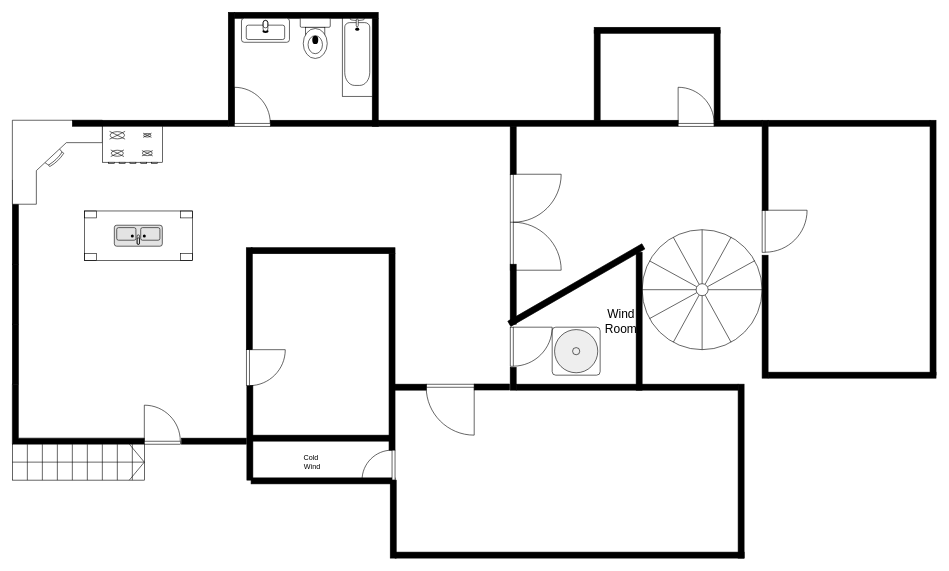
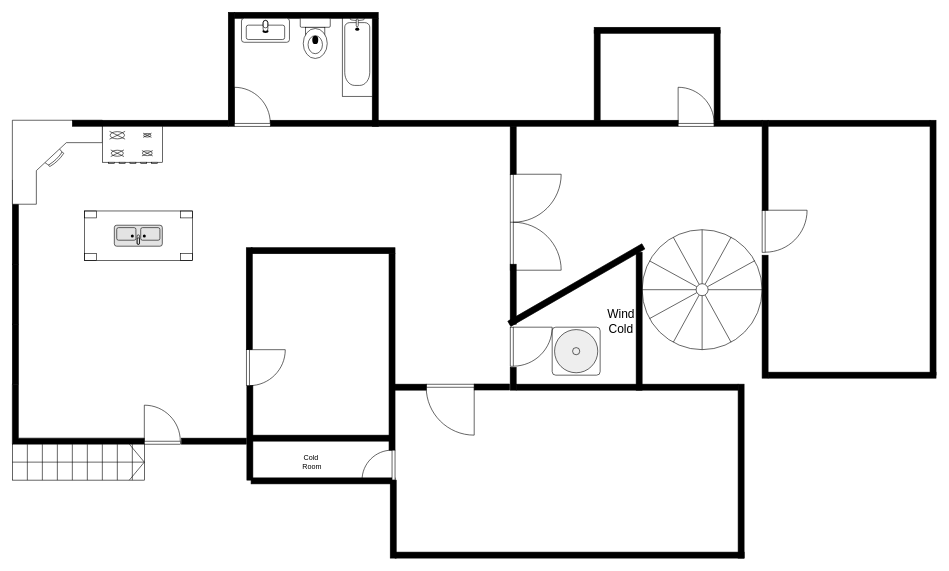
  <mxCell id="0" />
  <mxCell id="1" parent="0" />
  <mxCell id="2" value="" style="verticalLabelPosition=bottom;html=1;verticalAlign=top;align=center;shape=mxgraph.floorplan.wallCorner;fillColor=#000000;direction=north" vertex="1" parent="1"><mxGeometry x="20" y="640" width="220" height="100" as="geometry" /></mxCell>
  <mxCell id="3" value="" style="verticalLabelPosition=bottom;html=1;verticalAlign=top;align=center;shape=mxgraph.floorplan.wall;fillColor=#000000;direction=south;" vertex="1" parent="1"><mxGeometry x="20" y="540" width="10" height="100" as="geometry" /></mxCell>
  <mxCell id="4" value="" style="verticalLabelPosition=bottom;html=1;verticalAlign=top;align=center;shape=mxgraph.floorplan.wall;fillColor=#000000;direction=south;" vertex="1" parent="1"><mxGeometry x="20" y="440" width="10" height="100" as="geometry" /></mxCell>
  <mxCell id="5" value="" style="verticalLabelPosition=bottom;html=1;verticalAlign=top;align=center;shape=mxgraph.floorplan.wall;fillColor=#000000;direction=south;" vertex="1" parent="1"><mxGeometry x="20" y="300" width="10" height="140" as="geometry" /></mxCell>
  <mxCell id="6" value="" style="verticalLabelPosition=bottom;html=1;verticalAlign=top;align=center;shape=mxgraph.floorplan.doorRight;aspect=fixed;direction=west;" vertex="1" parent="1"><mxGeometry x="240" y="676.25" width="60" height="63.75" as="geometry" /></mxCell>
  <mxCell id="7" value="" style="verticalLabelPosition=bottom;html=1;verticalAlign=top;align=center;shape=mxgraph.floorplan.stairs;" vertex="1" parent="1"><mxGeometry x="20" y="740" width="220" height="60" as="geometry" /></mxCell>
  <mxCell id="8" value="" style="verticalLabelPosition=bottom;html=1;verticalAlign=top;align=center;shape=mxgraph.floorplan.desk_corner;fontFamily=Helvetica;fontSize=12;" vertex="1" parent="1"><mxGeometry x="20" y="200" width="150" height="140" as="geometry" /></mxCell>
  <mxCell id="9" value="" style="verticalLabelPosition=bottom;html=1;verticalAlign=top;align=center;shape=mxgraph.floorplan.wall;fillColor=#000000;" vertex="1" parent="1"><mxGeometry x="120" y="200" width="260" height="10" as="geometry" /></mxCell>
  <mxCell id="10" value="" style="verticalLabelPosition=bottom;html=1;verticalAlign=top;align=center;shape=mxgraph.floorplan.wall;fillColor=#000000;direction=south;" vertex="1" parent="1"><mxGeometry x="380" y="20" width="10" height="190" as="geometry" /></mxCell>
  <mxCell id="11" value="" style="verticalLabelPosition=bottom;html=1;verticalAlign=top;align=center;shape=mxgraph.floorplan.wall;fillColor=#000000;" vertex="1" parent="1"><mxGeometry x="390" y="20" width="240" height="10" as="geometry" /></mxCell>
  <mxCell id="12" value="" style="verticalLabelPosition=bottom;html=1;verticalAlign=top;align=center;shape=mxgraph.floorplan.wall;fillColor=#000000;direction=south;" vertex="1" parent="1"><mxGeometry x="620" y="30" width="10" height="180" as="geometry" /></mxCell>
  <mxCell id="13" value="" style="verticalLabelPosition=bottom;html=1;verticalAlign=top;align=center;shape=mxgraph.floorplan.wall;fillColor=#000000;" vertex="1" parent="1"><mxGeometry x="450" y="200" width="180" height="10" as="geometry" /></mxCell>
  <mxCell id="14" value="" style="verticalLabelPosition=bottom;html=1;verticalAlign=top;align=center;shape=mxgraph.floorplan.wall;fillColor=#000000;" vertex="1" parent="1"><mxGeometry x="302" y="730" width="108" height="10" as="geometry" /></mxCell>
  <mxCell id="15" value="" style="verticalLabelPosition=bottom;html=1;verticalAlign=top;align=center;shape=mxgraph.floorplan.doorRight;aspect=fixed;direction=west;" vertex="1" parent="1"><mxGeometry x="390" y="146.25" width="60" height="63.75" as="geometry" /></mxCell>
  <mxCell id="16" value="" style="verticalLabelPosition=bottom;html=1;verticalAlign=top;align=center;shape=mxgraph.floorplan.bathtub;direction=south;" vertex="1" parent="1"><mxGeometry x="570" y="30" width="50" height="130" as="geometry" /></mxCell>
  <mxCell id="17" value="" style="verticalLabelPosition=bottom;html=1;verticalAlign=top;align=center;shape=mxgraph.floorplan.toilet;" vertex="1" parent="1"><mxGeometry x="500" y="30" width="50" height="67" as="geometry" /></mxCell>
  <mxCell id="18" value="" style="verticalLabelPosition=bottom;html=1;verticalAlign=top;align=center;shape=mxgraph.floorplan.sink_2;" vertex="1" parent="1"><mxGeometry x="402" y="30" width="80" height="40" as="geometry" /></mxCell>
  <mxCell id="19" value="" style="verticalLabelPosition=bottom;html=1;verticalAlign=top;align=center;shape=mxgraph.floorplan.range_1;" vertex="1" parent="1"><mxGeometry x="170" y="210" width="100" height="62" as="geometry" /></mxCell>
  <mxCell id="20" value="" style="verticalLabelPosition=bottom;html=1;verticalAlign=top;align=center;shape=mxgraph.floorplan.wall;fillColor=#000000;direction=south;" vertex="1" parent="1"><mxGeometry x="410.01" y="642.5" width="12" height="157.5" as="geometry" /></mxCell>
  <mxCell id="21" value="" style="verticalLabelPosition=bottom;html=1;verticalAlign=top;align=center;shape=mxgraph.floorplan.doorRight;aspect=fixed;direction=north;" vertex="1" parent="1"><mxGeometry x="410.005" y="582.495" width="63.75" height="60" as="geometry" /></mxCell>
  <mxCell id="22" value="" style="verticalLabelPosition=bottom;html=1;verticalAlign=top;align=center;shape=mxgraph.floorplan.wall;fillColor=#000000;direction=south;" vertex="1" parent="1"><mxGeometry x="410" y="412.5" width="10" height="169.99" as="geometry" /></mxCell>
  <mxCell id="23" value="" style="verticalLabelPosition=bottom;html=1;verticalAlign=top;align=center;shape=mxgraph.floorplan.wall;fillColor=#000000;" vertex="1" parent="1"><mxGeometry x="418.01" y="412.5" width="240" height="10" as="geometry" /></mxCell>
  <mxCell id="24" value="" style="verticalLabelPosition=bottom;html=1;verticalAlign=top;align=center;shape=mxgraph.floorplan.wall;fillColor=#000000;direction=south;" vertex="1" parent="1"><mxGeometry x="648.01" y="422.5" width="10" height="327.5" as="geometry" /></mxCell>
  <mxCell id="25" value="" style="verticalLabelPosition=bottom;html=1;verticalAlign=top;align=center;shape=mxgraph.floorplan.wall;fillColor=#000000;" vertex="1" parent="1"><mxGeometry x="418.01" y="732.5" width="240" height="137.5" as="geometry" /></mxCell>
  <mxCell id="26" value="" style="verticalLabelPosition=bottom;html=1;verticalAlign=top;align=center;shape=mxgraph.floorplan.sink_double;fillColor=#E3E3E3;direction=west;" vertex="1" parent="1"><mxGeometry x="190" y="375" width="80" height="35" as="geometry" /></mxCell>
  <mxCell id="27" value="" style="verticalLabelPosition=bottom;html=1;verticalAlign=top;align=center;shape=mxgraph.floorplan.table;fillColor=none;" vertex="1" parent="1"><mxGeometry x="140" y="351.25" width="180" height="82.5" as="geometry" /></mxCell>
  <mxCell id="28" value="" style="verticalLabelPosition=bottom;html=1;verticalAlign=top;align=center;shape=mxgraph.floorplan.wall;fillColor=#000000;" vertex="1" parent="1"><mxGeometry x="630" y="200" width="500" height="10" as="geometry" /></mxCell>
  <mxCell id="29" value="" style="verticalLabelPosition=bottom;html=1;verticalAlign=top;align=center;shape=mxgraph.floorplan.wall;fillColor=#000000;direction=south;" vertex="1" parent="1"><mxGeometry x="850" y="220" height="70" as="geometry" /></mxCell>
  <mxCell id="30" value="" style="verticalLabelPosition=bottom;html=1;verticalAlign=top;align=center;shape=mxgraph.floorplan.doorDouble;aspect=fixed;fillColor=none;direction=north;" vertex="1" parent="1"><mxGeometry x="850" y="290" width="85" height="160" as="geometry" /></mxCell>
  <mxCell id="31" value="" style="verticalLabelPosition=bottom;html=1;verticalAlign=top;align=center;shape=mxgraph.floorplan.doorRight;aspect=fixed;direction=north;" vertex="1" parent="1"><mxGeometry x="850" y="545" width="69.06" height="65" as="geometry" /></mxCell>
  <mxCell id="32" value="" style="verticalLabelPosition=bottom;html=1;verticalAlign=top;align=center;shape=mxgraph.floorplan.doorRight;aspect=fixed;direction=east;" vertex="1" parent="1"><mxGeometry x="710" y="640" width="80" height="84.99" as="geometry" /></mxCell>
  <mxCell id="33" value="" style="verticalLabelPosition=bottom;html=1;verticalAlign=top;align=center;shape=mxgraph.floorplan.water_cooler;fillColor=none;" vertex="1" parent="1"><mxGeometry x="920" y="545" width="80" height="80" as="geometry" /></mxCell>
  <mxCell id="34" value="" style="verticalLabelPosition=bottom;html=1;verticalAlign=top;align=center;shape=mxgraph.floorplan.wall;fillColor=#000000;direction=south;" vertex="1" parent="1"><mxGeometry x="850" y="612" width="10" height="38" as="geometry" /></mxCell>
- <mxCell id="35" value="&lt;font style=&quot;font-size: 20px&quot;&gt;Wind Room&lt;/font&gt;" style="text;html=1;strokeColor=none;fillColor=none;align=center;verticalAlign=middle;whiteSpace=wrap;rounded=0;" vertex="1" parent="1"><mxGeometry x="1000" y="510" width="70" height="50" as="geometry" /></mxCell>
+ <mxCell id="35" value="&lt;font style=&quot;font-size: 20px&quot;&gt;Wind Cold&lt;/font&gt;" style="text;html=1;strokeColor=none;fillColor=none;align=center;verticalAlign=middle;whiteSpace=wrap;rounded=0;" vertex="1" parent="1"><mxGeometry x="1000" y="510" width="70" height="50" as="geometry" /></mxCell>
  <mxCell id="36" value="" style="verticalLabelPosition=bottom;html=1;verticalAlign=top;align=center;shape=mxgraph.floorplan.wall;fillColor=#000000;rotation=-30;" vertex="1" parent="1"><mxGeometry x="831.25" y="469.85" width="258.04" height="10" as="geometry" /></mxCell>
  <mxCell id="37" value="" style="verticalLabelPosition=bottom;html=1;verticalAlign=top;align=center;shape=mxgraph.floorplan.wall;fillColor=#000000;direction=north;" vertex="1" parent="1"><mxGeometry x="1040" y="420" width="50" height="230" as="geometry" /></mxCell>
  <mxCell id="38" value="" style="verticalLabelPosition=bottom;html=1;verticalAlign=top;align=center;shape=mxgraph.floorplan.wall;fillColor=#000000;" vertex="1" parent="1"><mxGeometry x="860" y="640" width="370" height="10" as="geometry" /></mxCell>
  <mxCell id="39" value="" style="verticalLabelPosition=bottom;html=1;verticalAlign=top;align=center;shape=mxgraph.floorplan.spiral_stairs;fillColor=none;" vertex="1" parent="1"><mxGeometry x="1070" y="382.49" width="200" height="200" as="geometry" /></mxCell>
  <mxCell id="40" value="" style="verticalLabelPosition=bottom;html=1;verticalAlign=top;align=center;shape=mxgraph.floorplan.wall;fillColor=#000000;direction=south;" vertex="1" parent="1"><mxGeometry x="850" y="440" width="10" height="100" as="geometry" /></mxCell>
  <mxCell id="41" value="" style="verticalLabelPosition=bottom;html=1;verticalAlign=top;align=center;shape=mxgraph.floorplan.wall;fillColor=#000000;direction=south;" vertex="1" parent="1"><mxGeometry x="850" y="210" width="10" height="80" as="geometry" /></mxCell>
  <mxCell id="42" value="" style="verticalLabelPosition=bottom;html=1;verticalAlign=top;align=center;shape=mxgraph.floorplan.doorRight;aspect=fixed;direction=north;" vertex="1" parent="1"><mxGeometry x="1270" y="350" width="74.38" height="70" as="geometry" /></mxCell>
  <mxCell id="43" value="" style="verticalLabelPosition=bottom;html=1;verticalAlign=top;align=center;shape=mxgraph.floorplan.wall;fillColor=#000000;direction=south;" vertex="1" parent="1"><mxGeometry x="1270" y="200" width="10" height="150" as="geometry" /></mxCell>
  <mxCell id="44" value="" style="verticalLabelPosition=bottom;html=1;verticalAlign=top;align=center;shape=mxgraph.floorplan.wall;fillColor=#000000;" vertex="1" parent="1"><mxGeometry x="658.01" y="920" width="582" height="10" as="geometry" /></mxCell>
  <mxCell id="45" value="" style="verticalLabelPosition=bottom;html=1;verticalAlign=top;align=center;shape=mxgraph.floorplan.wall;fillColor=#000000;direction=south;" vertex="1" parent="1"><mxGeometry x="1230" y="640" width="10" height="290" as="geometry" /></mxCell>
  <mxCell id="46" value="" style="verticalLabelPosition=bottom;html=1;verticalAlign=top;align=center;shape=mxgraph.floorplan.wall;fillColor=#000000;" vertex="1" parent="1"><mxGeometry x="658" y="640" width="52" height="10" as="geometry" /></mxCell>
  <mxCell id="47" value="" style="verticalLabelPosition=bottom;html=1;verticalAlign=top;align=center;shape=mxgraph.floorplan.wall;fillColor=#000000;" vertex="1" parent="1"><mxGeometry x="790" y="613.25" width="59" height="63" as="geometry" /></mxCell>
  <mxCell id="48" value="" style="verticalLabelPosition=bottom;html=1;verticalAlign=top;align=center;shape=mxgraph.floorplan.doorRight;aspect=fixed;direction=west;" vertex="1" parent="1"><mxGeometry x="1130.005" y="146.255" width="60" height="63.75" as="geometry" /></mxCell>
  <mxCell id="49" value="" style="verticalLabelPosition=bottom;html=1;verticalAlign=top;align=center;shape=mxgraph.floorplan.wall;fillColor=#000000;" vertex="1" parent="1"><mxGeometry x="1190" y="200" width="80" height="10" as="geometry" /></mxCell>
  <mxCell id="50" value="" style="verticalLabelPosition=bottom;html=1;verticalAlign=top;align=center;shape=mxgraph.floorplan.wall;fillColor=#000000;" vertex="1" parent="1"><mxGeometry x="420" y="725" width="230" height="10" as="geometry" /></mxCell>
  <mxCell id="51" value="" style="verticalLabelPosition=bottom;html=1;verticalAlign=top;align=center;shape=mxgraph.floorplan.doorRight;aspect=fixed;direction=south;" vertex="1" parent="1"><mxGeometry x="604.88" y="750" width="53.12" height="50" as="geometry" /></mxCell>
  <mxCell id="52" value="" style="verticalLabelPosition=bottom;html=1;verticalAlign=top;align=center;shape=mxgraph.floorplan.wall;fillColor=#000000;direction=south;" vertex="1" parent="1"><mxGeometry x="650" y="800" width="10" height="130" as="geometry" /></mxCell>
  <mxCell id="53" value="" style="verticalLabelPosition=bottom;html=1;verticalAlign=top;align=center;shape=mxgraph.floorplan.wall;fillColor=#000000;" vertex="1" parent="1"><mxGeometry x="990" y="45" width="210" height="10" as="geometry" /></mxCell>
  <mxCell id="54" value="" style="verticalLabelPosition=bottom;html=1;verticalAlign=top;align=center;shape=mxgraph.floorplan.wall;fillColor=#000000;direction=south;" vertex="1" parent="1"><mxGeometry x="1190.01" y="50" width="10" height="150" as="geometry" /></mxCell>
  <mxCell id="55" value="" style="verticalLabelPosition=bottom;html=1;verticalAlign=top;align=center;shape=mxgraph.floorplan.wall;fillColor=#000000;direction=south;" vertex="1" parent="1"><mxGeometry x="1270" y="425" width="10" height="205" as="geometry" /></mxCell>
  <mxCell id="56" value="" style="verticalLabelPosition=bottom;html=1;verticalAlign=top;align=center;shape=mxgraph.floorplan.wall;fillColor=#000000;" vertex="1" parent="1"><mxGeometry x="1280" y="620" width="280" height="10" as="geometry" /></mxCell>
  <mxCell id="57" value="" style="verticalLabelPosition=bottom;html=1;verticalAlign=top;align=center;shape=mxgraph.floorplan.wall;fillColor=#000000;direction=south;" vertex="1" parent="1"><mxGeometry x="1550" y="200" width="10" height="425" as="geometry" /></mxCell>
  <mxCell id="58" value="" style="verticalLabelPosition=bottom;html=1;verticalAlign=top;align=center;shape=mxgraph.floorplan.wall;fillColor=#000000;" vertex="1" parent="1"><mxGeometry x="1280" y="200" width="270" height="10" as="geometry" /></mxCell>
  <mxCell id="59" value="" style="verticalLabelPosition=bottom;html=1;verticalAlign=top;align=center;shape=mxgraph.floorplan.wall;fillColor=#000000;direction=south;" vertex="1" parent="1"><mxGeometry x="990" y="50" width="10" height="150" as="geometry" /></mxCell>
- <mxCell id="60" value="Cold&amp;nbsp;&lt;br&gt;Wind" style="text;html=1;strokeColor=none;fillColor=none;align=center;verticalAlign=middle;whiteSpace=wrap;rounded=0;" vertex="1" parent="1"><mxGeometry x="410.01" y="720" width="220" height="100" as="geometry" /></mxCell>
+ <mxCell id="60" value="Cold&amp;nbsp;&lt;br&gt;Room" style="text;html=1;strokeColor=none;fillColor=none;align=center;verticalAlign=middle;whiteSpace=wrap;rounded=0;" vertex="1" parent="1"><mxGeometry x="410.01" y="720" width="220" height="100" as="geometry" /></mxCell>
